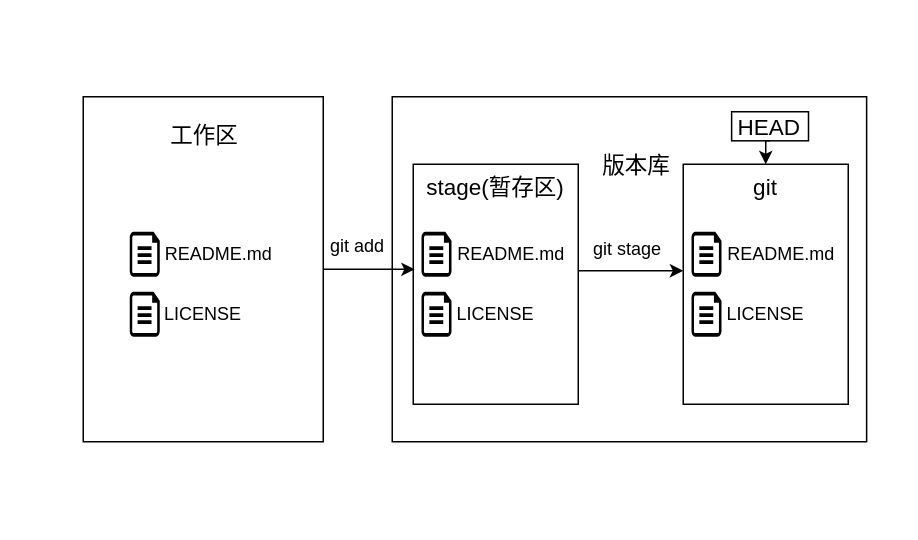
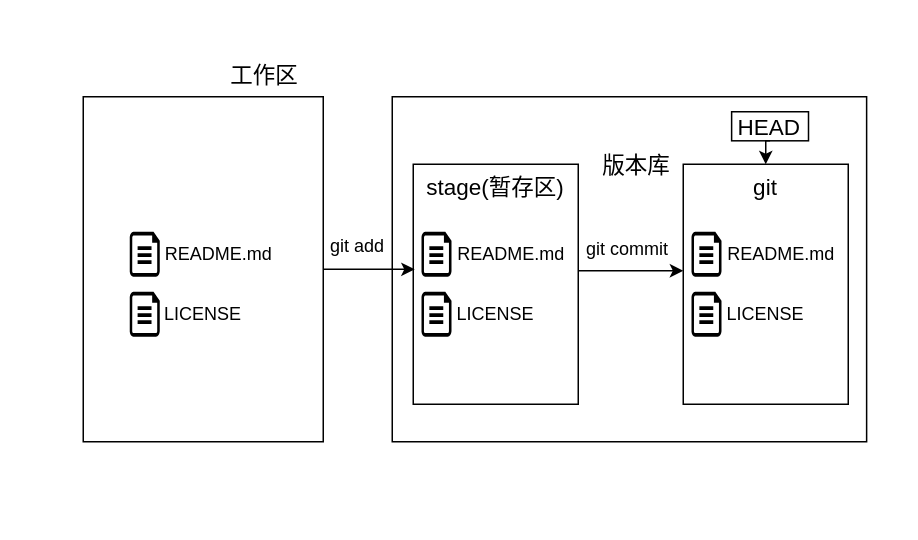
  <mxCell id="0" />
  <mxCell id="1" parent="0" />
  <mxCell id="2" value="" style="rounded=0;whiteSpace=wrap;html=1;strokeWidth=1;fillColor=none;fontSize=15;rotation=90;align=center;" vertex="1" parent="1"><mxGeometry x="304.13" y="20.88" width="230" height="316.25" as="geometry" /></mxCell>
  <mxCell id="3" style="edgeStyle=orthogonalEdgeStyle;rounded=0;orthogonalLoop=1;jettySize=auto;html=1;exitX=0.5;exitY=0;exitDx=0;exitDy=0;entryX=0.438;entryY=0.991;entryDx=0;entryDy=0;entryPerimeter=0;fontSize=12;" edge="1" parent="1" source="4" target="12"><mxGeometry relative="1" as="geometry" /></mxCell>
  <mxCell id="4" value="" style="rounded=0;whiteSpace=wrap;html=1;strokeWidth=1;fillColor=none;fontSize=15;rotation=90;align=center;" vertex="1" parent="1"><mxGeometry x="20" y="99" width="230" height="160" as="geometry" /></mxCell>
- <mxCell id="5" value="工作区" style="text;html=1;strokeColor=none;fillColor=none;align=center;verticalAlign=middle;whiteSpace=wrap;rounded=0;fontSize=15;" vertex="1" parent="1"><mxGeometry x="110.5" y="79" width="50" height="20" as="geometry" /></mxCell>
+ <mxCell id="5" value="工作区" style="text;html=1;strokeColor=none;fillColor=none;align=center;verticalAlign=middle;whiteSpace=wrap;rounded=0;fontSize=15;" vertex="1" parent="1"><mxGeometry x="150.5" y="39" width="50" height="20" as="geometry" /></mxCell>
  <mxCell id="6" value="" style="verticalLabelPosition=bottom;html=1;verticalAlign=top;align=center;strokeColor=none;shape=mxgraph.azure.cloud_services_configuration_file;pointerEvents=1;fontSize=15;fillColor=#000000;strokeWidth=1;" vertex="1" parent="1"><mxGeometry x="86" y="154" width="20" height="30" as="geometry" /></mxCell>
  <mxCell id="7" value="" style="verticalLabelPosition=bottom;html=1;verticalAlign=top;align=center;strokeColor=none;shape=mxgraph.azure.cloud_services_configuration_file;pointerEvents=1;fontSize=15;fillColor=#000000;strokeWidth=1;" vertex="1" parent="1"><mxGeometry x="86" y="194" width="20" height="30" as="geometry" /></mxCell>
  <mxCell id="8" value="README.md" style="text;html=1;strokeColor=none;fillColor=none;align=center;verticalAlign=middle;whiteSpace=wrap;rounded=0;fontSize=12;" vertex="1" parent="1"><mxGeometry x="106" y="159" width="79" height="20" as="geometry" /></mxCell>
  <mxCell id="9" value="LICENSE" style="text;html=1;strokeColor=none;fillColor=none;align=center;verticalAlign=middle;whiteSpace=wrap;rounded=0;fontSize=12;" vertex="1" parent="1"><mxGeometry x="106" y="199" width="58" height="20" as="geometry" /></mxCell>
  <mxCell id="10" value="版本库" style="text;html=1;strokeColor=none;fillColor=none;align=center;verticalAlign=middle;whiteSpace=wrap;rounded=0;fontSize=15;" vertex="1" parent="1"><mxGeometry x="399.13" y="99" width="50" height="20" as="geometry" /></mxCell>
  <mxCell id="11" style="edgeStyle=orthogonalEdgeStyle;rounded=0;orthogonalLoop=1;jettySize=auto;html=1;exitX=0.5;exitY=0;exitDx=0;exitDy=0;entryX=0.5;entryY=1;entryDx=0;entryDy=0;fontSize=12;" edge="1" parent="1"><mxGeometry relative="1" as="geometry"><mxPoint x="385" y="180" as="sourcePoint" /><mxPoint x="455" y="180" as="targetPoint" /></mxGeometry></mxCell>
  <mxCell id="12" value="" style="rounded=0;whiteSpace=wrap;html=1;strokeWidth=1;fillColor=none;fontSize=15;rotation=90;align=center;" vertex="1" parent="1"><mxGeometry x="250" y="134" width="160" height="110" as="geometry" /></mxCell>
  <mxCell id="13" value="" style="rounded=0;whiteSpace=wrap;html=1;strokeWidth=1;fillColor=none;fontSize=15;rotation=90;align=center;" vertex="1" parent="1"><mxGeometry x="430" y="134" width="160" height="110" as="geometry" /></mxCell>
  <mxCell id="14" value="" style="verticalLabelPosition=bottom;html=1;verticalAlign=top;align=center;strokeColor=none;shape=mxgraph.azure.cloud_services_configuration_file;pointerEvents=1;fontSize=15;fillColor=#000000;strokeWidth=1;" vertex="1" parent="1"><mxGeometry x="280.5" y="154" width="20" height="30" as="geometry" /></mxCell>
  <mxCell id="15" value="" style="verticalLabelPosition=bottom;html=1;verticalAlign=top;align=center;strokeColor=none;shape=mxgraph.azure.cloud_services_configuration_file;pointerEvents=1;fontSize=15;fillColor=#000000;strokeWidth=1;" vertex="1" parent="1"><mxGeometry x="280.5" y="194" width="20" height="30" as="geometry" /></mxCell>
  <mxCell id="16" value="README.md" style="text;html=1;strokeColor=none;fillColor=none;align=center;verticalAlign=middle;whiteSpace=wrap;rounded=0;fontSize=12;" vertex="1" parent="1"><mxGeometry x="300.5" y="159" width="79" height="20" as="geometry" /></mxCell>
  <mxCell id="17" value="LICENSE" style="text;html=1;strokeColor=none;fillColor=none;align=center;verticalAlign=middle;whiteSpace=wrap;rounded=0;fontSize=12;" vertex="1" parent="1"><mxGeometry x="300.5" y="199" width="58" height="20" as="geometry" /></mxCell>
  <mxCell id="18" value="" style="verticalLabelPosition=bottom;html=1;verticalAlign=top;align=center;strokeColor=none;shape=mxgraph.azure.cloud_services_configuration_file;pointerEvents=1;fontSize=15;fillColor=#000000;strokeWidth=1;" vertex="1" parent="1"><mxGeometry x="460.5" y="154" width="20" height="30" as="geometry" /></mxCell>
  <mxCell id="19" value="" style="verticalLabelPosition=bottom;html=1;verticalAlign=top;align=center;strokeColor=none;shape=mxgraph.azure.cloud_services_configuration_file;pointerEvents=1;fontSize=15;fillColor=#000000;strokeWidth=1;" vertex="1" parent="1"><mxGeometry x="460.5" y="194" width="20" height="30" as="geometry" /></mxCell>
  <mxCell id="20" value="README.md" style="text;html=1;strokeColor=none;fillColor=none;align=center;verticalAlign=middle;whiteSpace=wrap;rounded=0;fontSize=12;" vertex="1" parent="1"><mxGeometry x="480.5" y="159" width="79" height="20" as="geometry" /></mxCell>
  <mxCell id="21" value="LICENSE" style="text;html=1;strokeColor=none;fillColor=none;align=center;verticalAlign=middle;whiteSpace=wrap;rounded=0;fontSize=12;" vertex="1" parent="1"><mxGeometry x="480.5" y="199" width="58" height="20" as="geometry" /></mxCell>
  <mxCell id="22" value="stage(暂存区)" style="text;html=1;strokeColor=none;fillColor=none;align=center;verticalAlign=middle;whiteSpace=wrap;rounded=0;fontSize=15;" vertex="1" parent="1"><mxGeometry x="280" y="114" width="100" height="20" as="geometry" /></mxCell>
  <mxCell id="23" value="git" style="text;html=1;strokeColor=none;fillColor=none;align=center;verticalAlign=middle;whiteSpace=wrap;rounded=0;fontSize=15;" vertex="1" parent="1"><mxGeometry x="485" y="114" width="50" height="20" as="geometry" /></mxCell>
  <mxCell id="24" value="git add" style="text;html=1;strokeColor=none;fillColor=none;align=center;verticalAlign=middle;whiteSpace=wrap;rounded=0;fontSize=12;" vertex="1" parent="1"><mxGeometry x="218" y="154" width="40" height="20" as="geometry" /></mxCell>
- <mxCell id="25" value="git stage" style="text;html=1;strokeColor=none;fillColor=none;align=center;verticalAlign=middle;whiteSpace=wrap;rounded=0;fontSize=12;" vertex="1" parent="1"><mxGeometry x="388" y="156" width="60" height="20" as="geometry" /></mxCell>
+ <mxCell id="25" value="git commit" style="text;html=1;strokeColor=none;fillColor=none;align=center;verticalAlign=middle;whiteSpace=wrap;rounded=0;fontSize=12;" vertex="1" parent="1"><mxGeometry x="388" y="156" width="60" height="20" as="geometry" /></mxCell>
  <mxCell id="26" style="edgeStyle=orthogonalEdgeStyle;rounded=0;orthogonalLoop=1;jettySize=auto;html=1;exitX=0.5;exitY=1;exitDx=0;exitDy=0;entryX=0;entryY=0.5;entryDx=0;entryDy=0;fontSize=12;" edge="1" parent="1" source="27" target="13"><mxGeometry relative="1" as="geometry" /></mxCell>
  <mxCell id="27" value="HEAD" style="rounded=0;whiteSpace=wrap;html=1;strokeWidth=1;fillColor=none;fontSize=15;rotation=0;align=center;" vertex="1" parent="1"><mxGeometry x="487.25" y="74" width="51.25" height="19.37" as="geometry" /></mxCell>
